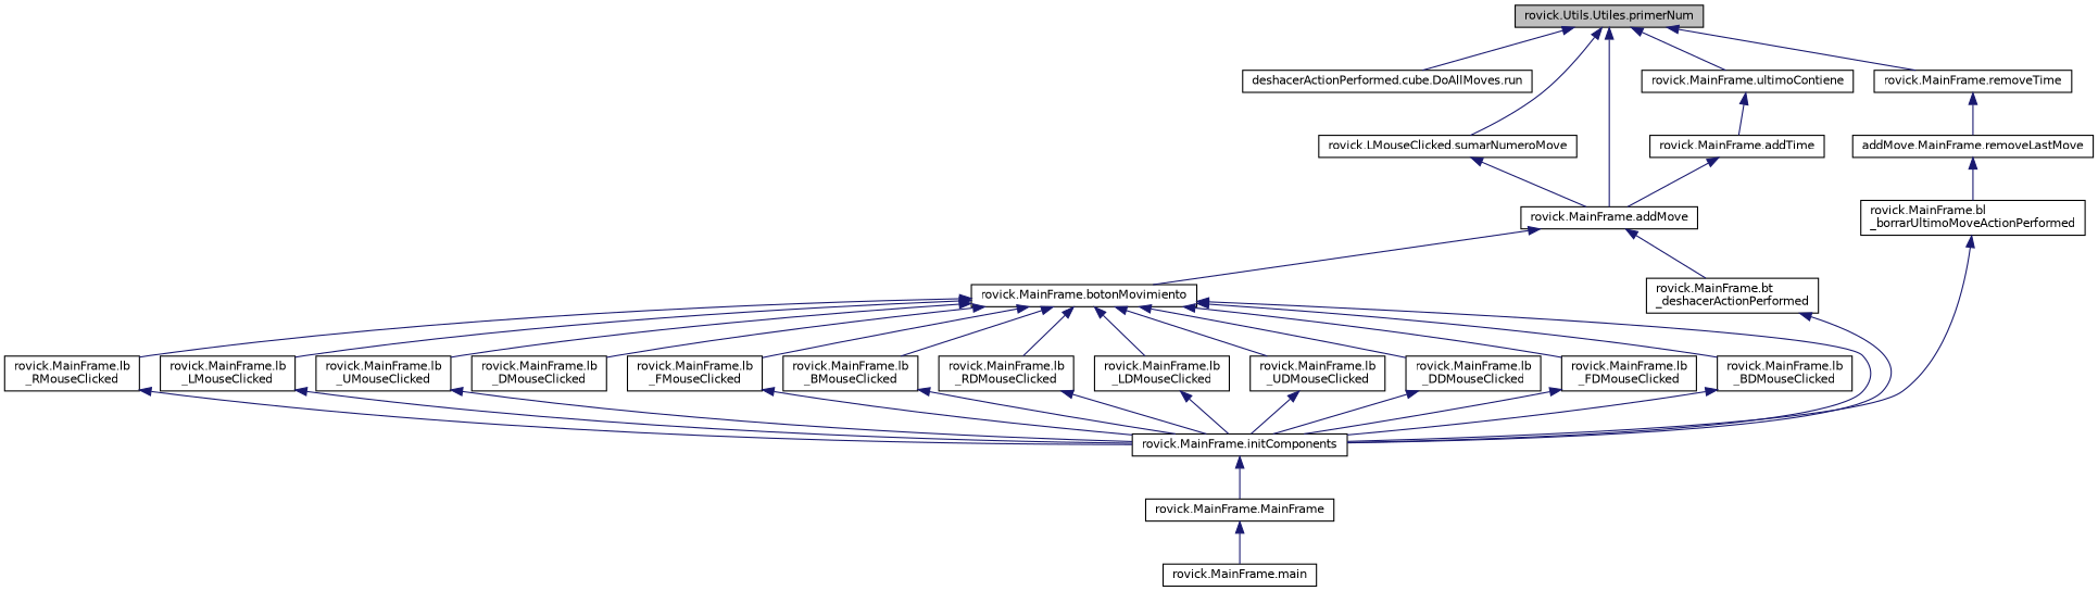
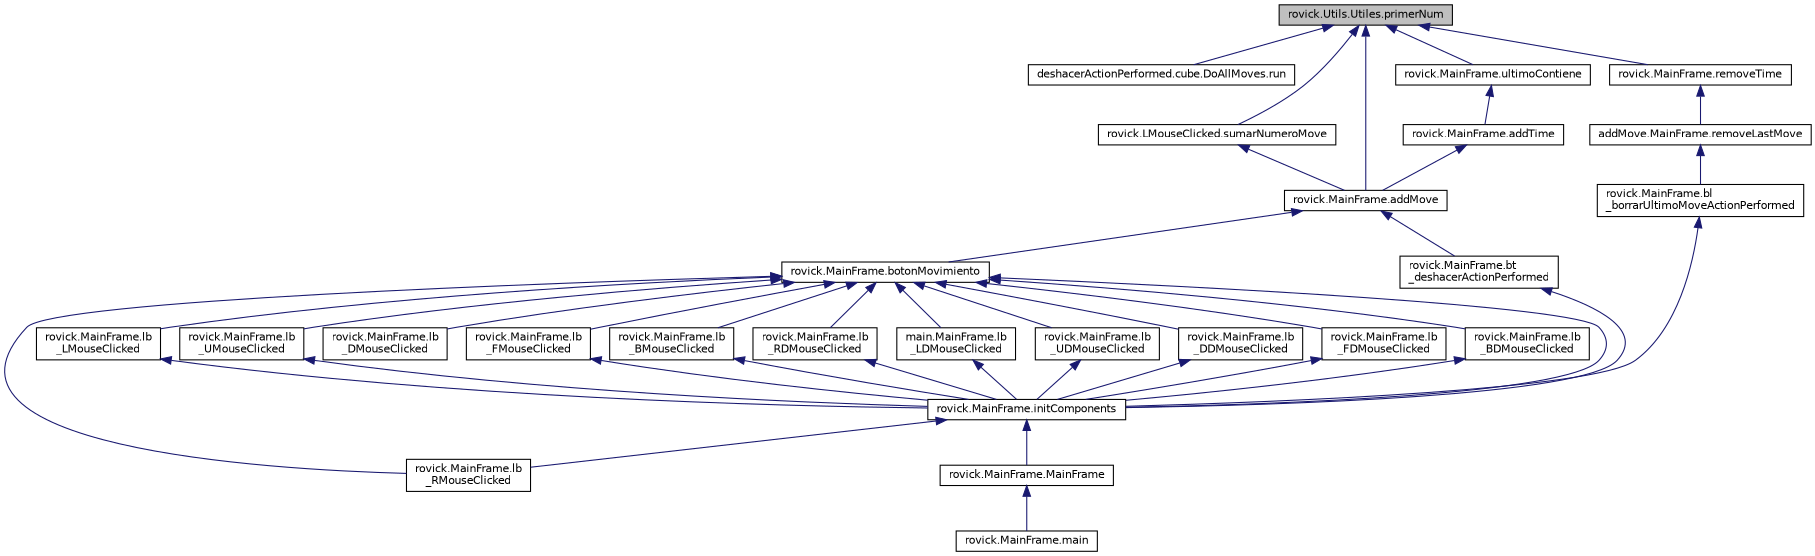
  digraph {
    rankdir=TB
    node [color=black fillcolor=white fontname=Helvetica fontsize=10 shape=record style=filled]
    edge [color=midnightblue dir=back fontname=Helvetica fontsize=10 labelfontname=Helvetica labelfontsize=10 style=solid]
    n1 [fillcolor=grey75 fontcolor=black height=0.2 label="rovick.Utils.Utiles.primerNum" width=0.4]
    n2 [height=0.2 label="deshacerActionPerformed.cube.DoAllMoves.run" width=0.4]
    n3 [height=0.2 label="rovick.LMouseClicked.sumarNumeroMove" width=0.4]
    n4 [height=0.2 label="rovick.MainFrame.addMove" width=0.4]
    n5 [height=0.2 label="rovick.MainFrame.ultimoContiene" width=0.4]
    n6 [height=0.2 label="rovick.MainFrame.removeTime" width=0.4]
    n7 [height=0.2 label="rovick.MainFrame.botonMovimiento" width=0.4]
    n8 [height=0.2 label="rovick.MainFrame.bt\l_deshacerActionPerformed" width=0.4]
    n9 [height=0.2 label="rovick.MainFrame.addTime" width=0.4]
    n10 [height=0.2 label="addMove.MainFrame.removeLastMove" width=0.4]
    n11 [height=0.2 label="rovick.MainFrame.lb\l_RMouseClicked" width=0.4]
    n12 [height=0.2 label="rovick.MainFrame.lb\l_LMouseClicked" width=0.4]
    n13 [height=0.2 label="rovick.MainFrame.lb\l_UMouseClicked" width=0.4]
    n14 [height=0.2 label="rovick.MainFrame.lb\l_DMouseClicked" width=0.4]
    n15 [height=0.2 label="rovick.MainFrame.lb\l_FMouseClicked" width=0.4]
    n16 [height=0.2 label="rovick.MainFrame.lb\l_BMouseClicked" width=0.4]
    n17 [height=0.2 label="rovick.MainFrame.lb\l_RDMouseClicked" width=0.4]
-   n18 [height=0.2 label="rovick.MainFrame.lb\l_LDMouseClicked" width=0.4]
+   n18 [height=0.2 label="main.MainFrame.lb\l_LDMouseClicked" width=0.4]
    n19 [height=0.2 label="rovick.MainFrame.lb\l_UDMouseClicked" width=0.4]
    n20 [height=0.2 label="rovick.MainFrame.lb\l_DDMouseClicked" width=0.4]
    n21 [height=0.2 label="rovick.MainFrame.lb\l_FDMouseClicked" width=0.4]
    n22 [height=0.2 label="rovick.MainFrame.lb\l_BDMouseClicked" width=0.4]
    n23 [height=0.2 label="rovick.MainFrame.initComponents" width=0.4]
    n24 [height=0.2 label="rovick.MainFrame.MainFrame" width=0.4]
    n25 [height=0.2 label="rovick.MainFrame.main" width=0.4]
    n26 [height=0.2 label="rovick.MainFrame.bl\l_borrarUltimoMoveActionPerformed" width=0.4]
    n1 -> n2
    n1 -> n3
    n1 -> n4
    n1 -> n5
    n1 -> n6
    n3 -> n4
    n4 -> n7
    n4 -> n8
    n5 -> n9
    n6 -> n10
    n7 -> n11
    n7 -> n12
    n7 -> n13
    n7 -> n14
    n7 -> n15
    n7 -> n16
    n7 -> n17
    n7 -> n18
    n7 -> n19
    n7 -> n20
    n7 -> n21
    n7 -> n22
    n7 -> n23
    n8 -> n23
    n9 -> n4
    n10 -> n26
-   n11 -> n23
+   n23 -> n11
    n12 -> n23
    n13 -> n23
    n15 -> n23
    n16 -> n23
    n17 -> n23
    n18 -> n23
    n19 -> n23
    n20 -> n23
    n21 -> n23
    n22 -> n23
    n23 -> n24
    n24 -> n25
    n26 -> n23
  }
